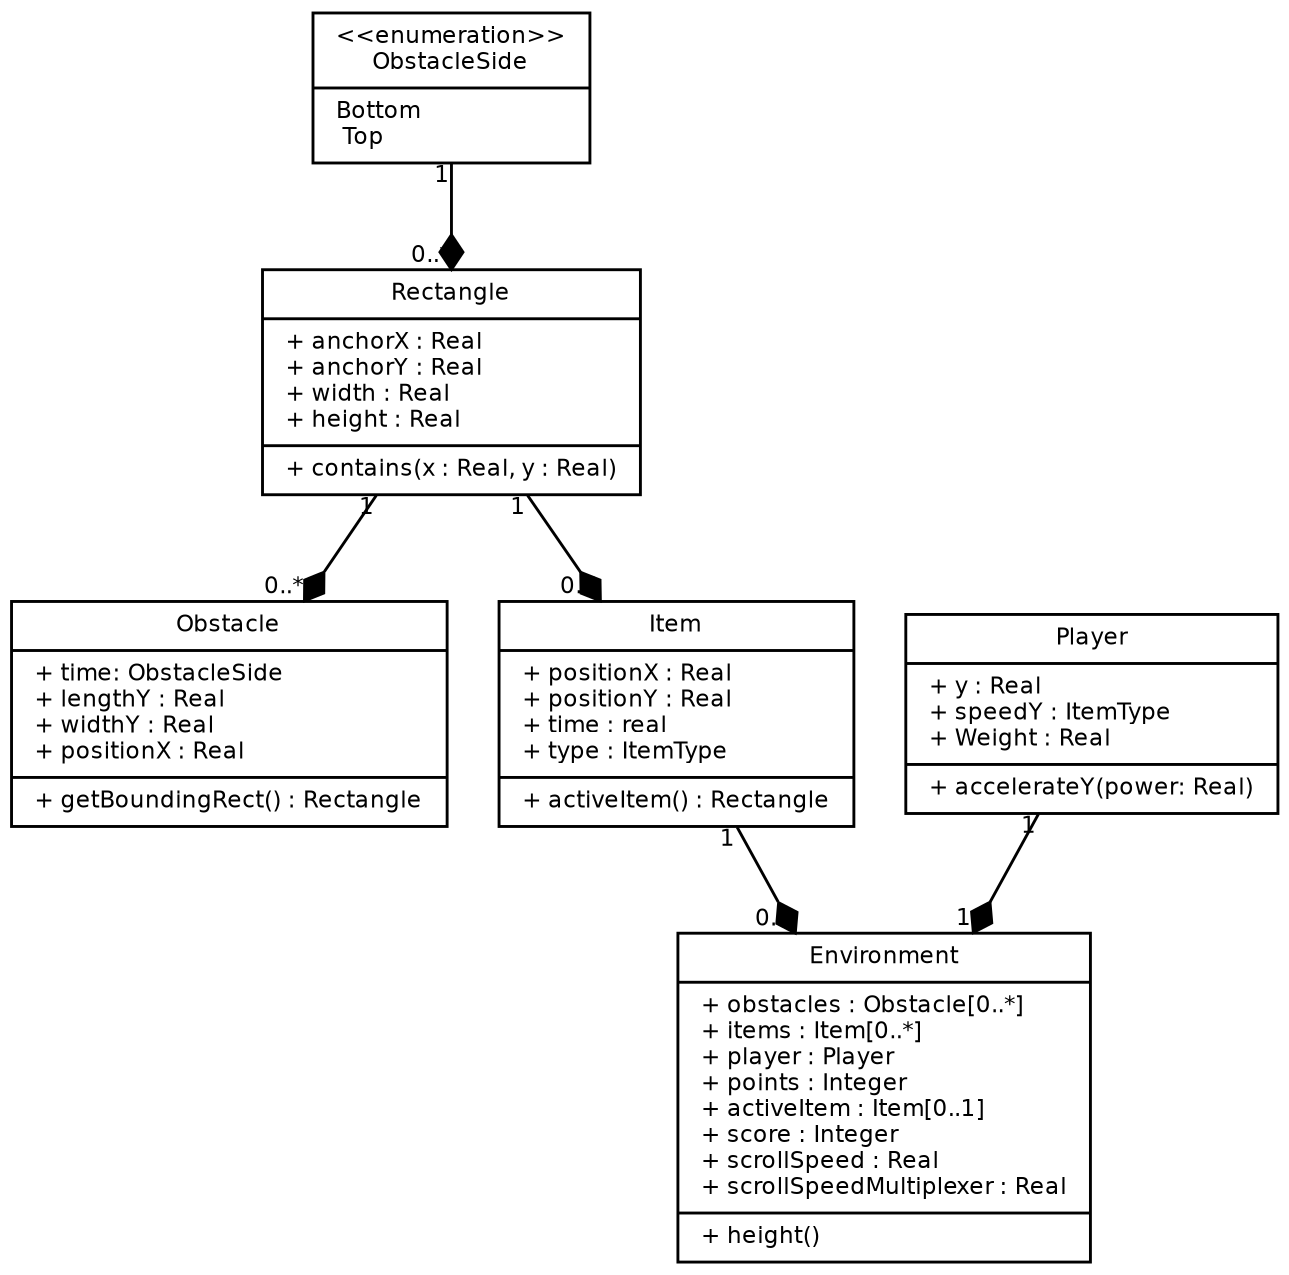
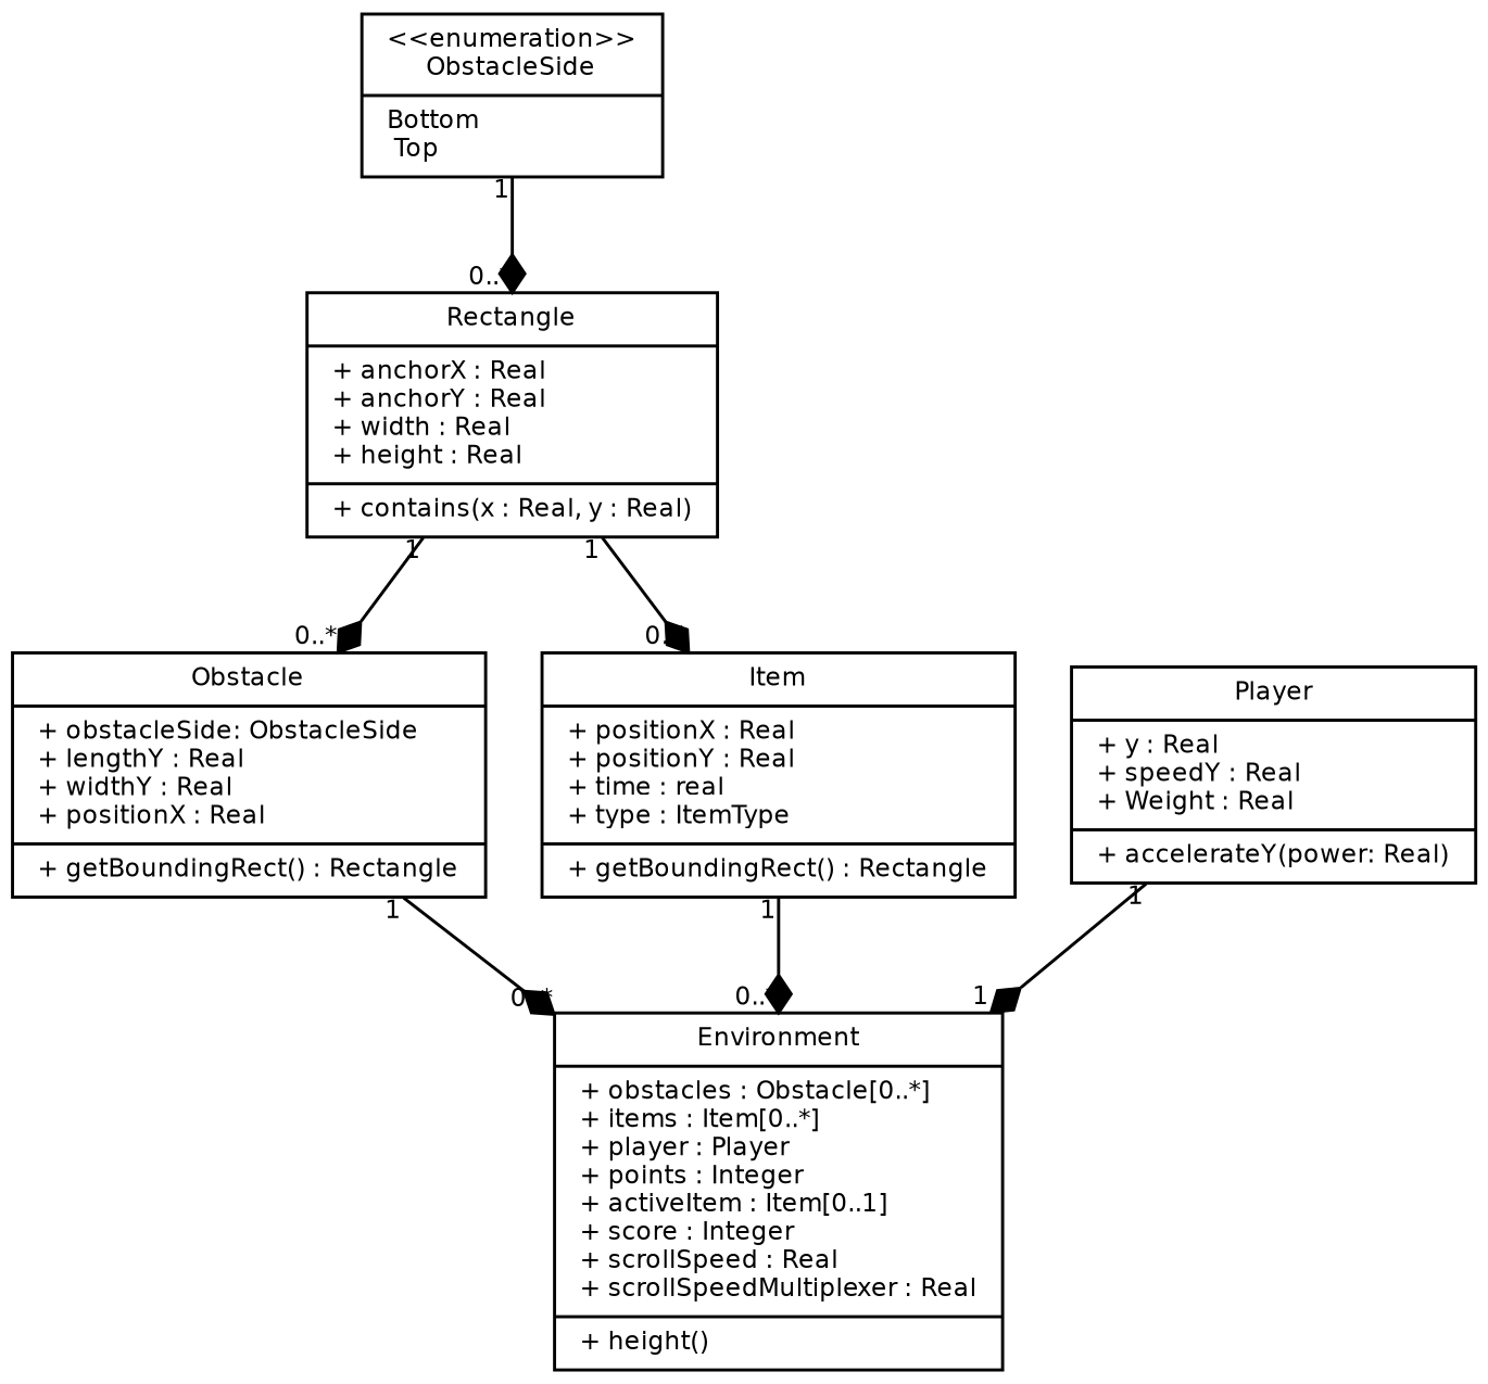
  digraph {
    fontname="Bitstream Vera Sans"
    fontsize=8
    node [fontname="Bitstream Vera Sans" fontsize=8 shape=record]
    edge [arrowhead=diamond fontname="Bitstream Vera Sans" fontsize=8 headlabel="0..*" taillabel=1]
    n1 [label="{Environment|+ obstacles : Obstacle[0..*]\l+ items : Item[0..*]\l+ player : Player\l+ points : Integer\l+ activeItem : Item[0..1]\l+ score : Integer\l+ scrollSpeed : Real\l+ scrollSpeedMultiplexer : Real\l|+ height()\l}"]
-   n2 [label="{Obstacle|+ time: ObstacleSide\l+ lengthY : Real\l+ widthY : Real\l+ positionX : Real\l|+ getBoundingRect() : Rectangle\l}"]
-   n3 [label="{Item|+ positionX : Real\l+ positionY : Real\l+ time : real\l+ type : ItemType\l|+ activeItem() : Rectangle}"]
-   n4 [label="{Player|+ y : Real\l+ speedY : ItemType\l+ Weight : Real\l|+ accelerateY(power: Real)\l}"]
+   n2 [label="{Obstacle|+ obstacleSide: ObstacleSide\l+ lengthY : Real\l+ widthY : Real\l+ positionX : Real\l|+ getBoundingRect() : Rectangle\l}"]
+   n3 [label="{Item|+ positionX : Real\l+ positionY : Real\l+ time : real\l+ type : ItemType\l|+ getBoundingRect() : Rectangle}"]
+   n4 [label="{Player|+ y : Real\l+ speedY : Real\l+ Weight : Real\l|+ accelerateY(power: Real)\l}"]
    n5 [label="{\<\<enumeration\>\>\nObstacleSide| Bottom\l Top\l}"]
    n6 [label="{Rectangle|+ anchorX : Real\l+ anchorY : Real\l+ width : Real\l+ height : Real\l|+ contains(x : Real, y : Real)\l}"]
+   n2 -> n1
    n3 -> n1
    n4 -> n1 [headlabel=1]
    n5 -> n6
    n6 -> n2
    n6 -> n3
  }
